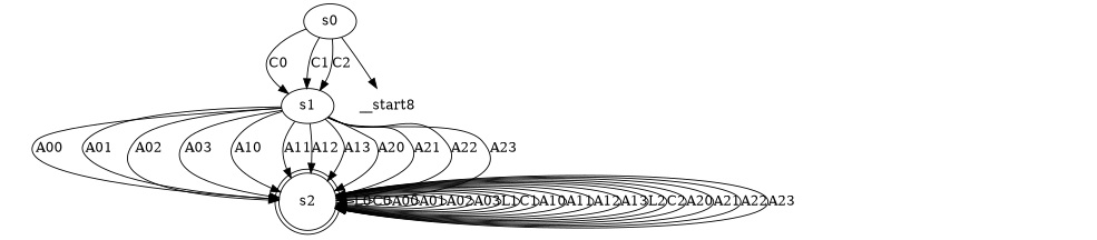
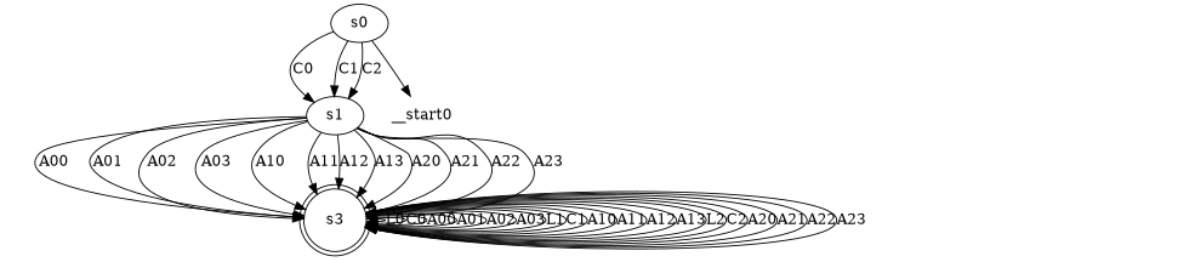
  digraph {
    n1 [label=s0]
    n2 [label=s1]
-   __start0 [shape=none label=__start8]
-   n4 [label=s2 shape=doublecircle]
+   __start0 [shape=none]
+   n4 [label=s3 shape=doublecircle]
    n1 -> n2 [label=C0]
    n1 -> n2 [label=C1]
    n1 -> n2 [label=C2]
    n1 -> __start0
    n2 -> n4 [label=A00]
    n2 -> n4 [label=A01]
    n2 -> n4 [label=A02]
    n2 -> n4 [label=A03]
    n2 -> n4 [label=A10]
    n2 -> n4 [label=A11]
    n2 -> n4 [label=A12]
    n2 -> n4 [label=A13]
    n2 -> n4 [label=A20]
    n2 -> n4 [label=A21]
    n2 -> n4 [label=A22]
    n2 -> n4 [label=A23]
    n4 -> n4 [label=L0]
    n4 -> n4 [label=C0]
    n4 -> n4 [label=A00]
    n4 -> n4 [label=A01]
    n4 -> n4 [label=A02]
    n4 -> n4 [label=A03]
    n4 -> n4 [label=L1]
    n4 -> n4 [label=C1]
    n4 -> n4 [label=A10]
    n4 -> n4 [label=A11]
    n4 -> n4 [label=A12]
    n4 -> n4 [label=A13]
    n4 -> n4 [label=L2]
    n4 -> n4 [label=C2]
    n4 -> n4 [label=A20]
    n4 -> n4 [label=A21]
    n4 -> n4 [label=A22]
    n4 -> n4 [label=A23]
  }
